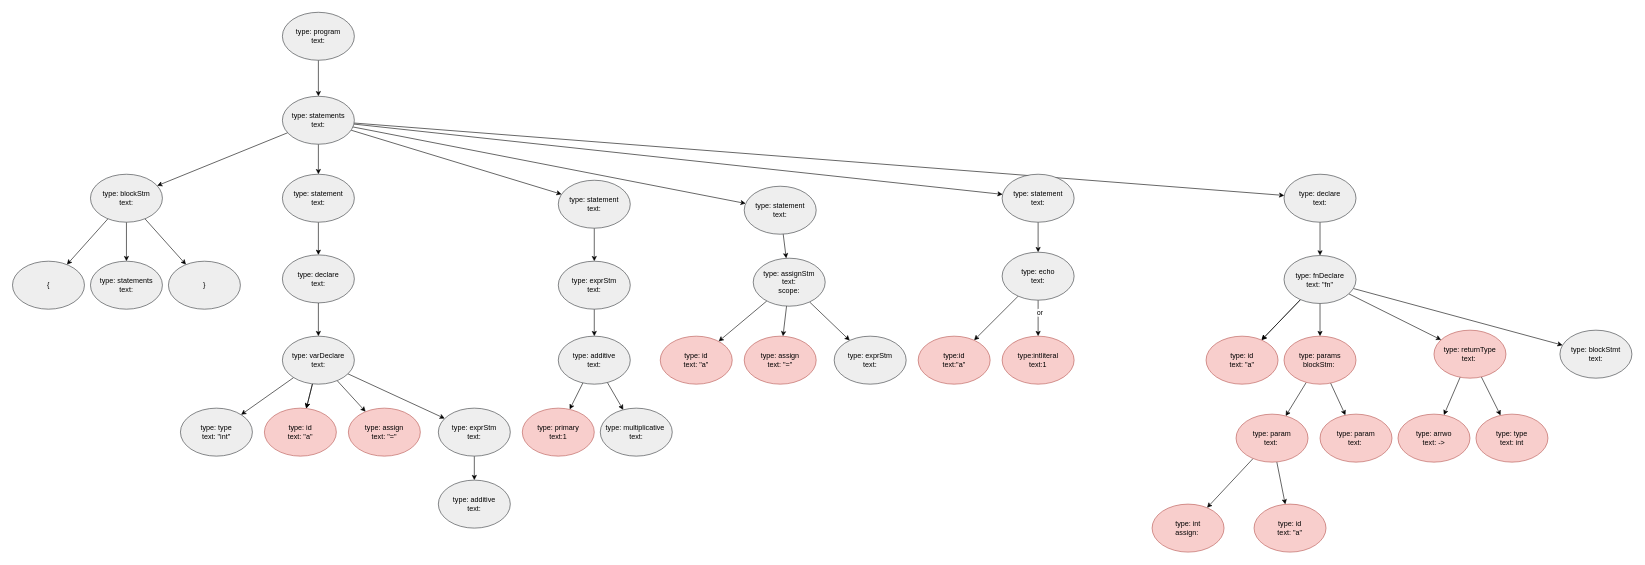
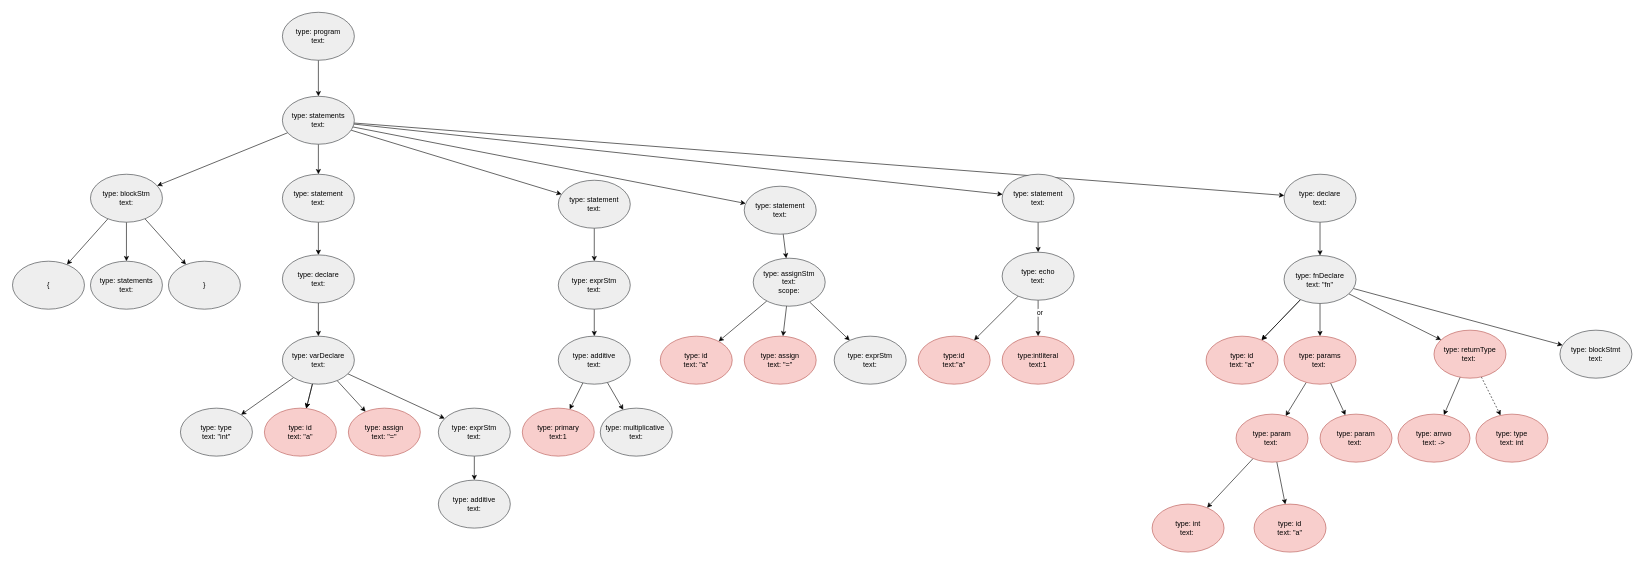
  <mxCell id="0" />
  <mxCell id="1" parent="0" />
  <mxCell id="2" value="" style="rounded=0;orthogonalLoop=1;jettySize=auto;html=1;" parent="1" source="3" target="15" edge="1"><mxGeometry relative="1" as="geometry" /></mxCell>
  <mxCell id="3" value="type: program&lt;br&gt;text:" style="ellipse;whiteSpace=wrap;html=1;fillColor=#eeeeee;strokeColor=#36393d;" parent="1" vertex="1"><mxGeometry x="470" y="20" width="120" height="80" as="geometry" /></mxCell>
  <mxCell id="4" value="" style="edgeStyle=none;rounded=0;orthogonalLoop=1;jettySize=auto;html=1;" parent="1" source="7" target="8" edge="1"><mxGeometry relative="1" as="geometry" /></mxCell>
  <mxCell id="5" style="edgeStyle=none;rounded=0;orthogonalLoop=1;jettySize=auto;html=1;" edge="1" parent="1" source="7" target="80"><mxGeometry relative="1" as="geometry" /></mxCell>
  <mxCell id="6" style="edgeStyle=none;rounded=0;orthogonalLoop=1;jettySize=auto;html=1;" edge="1" parent="1" source="7" target="81"><mxGeometry relative="1" as="geometry" /></mxCell>
  <mxCell id="7" value="type: blockStm&lt;br&gt;text:" style="ellipse;whiteSpace=wrap;html=1;fillColor=#eeeeee;strokeColor=#36393d;" parent="1" vertex="1"><mxGeometry x="150" y="290" width="120" height="80" as="geometry" /></mxCell>
  <mxCell id="8" value="type: statements&lt;br&gt;text:" style="ellipse;whiteSpace=wrap;html=1;fillColor=#eeeeee;strokeColor=#36393d;" parent="1" vertex="1"><mxGeometry x="150" y="435" width="120" height="80" as="geometry" /></mxCell>
  <mxCell id="9" style="edgeStyle=none;rounded=0;orthogonalLoop=1;jettySize=auto;html=1;" parent="1" source="15" target="7" edge="1"><mxGeometry relative="1" as="geometry" /></mxCell>
  <mxCell id="10" style="edgeStyle=none;rounded=0;orthogonalLoop=1;jettySize=auto;html=1;" parent="1" source="15" target="17" edge="1"><mxGeometry relative="1" as="geometry" /></mxCell>
  <mxCell id="11" style="edgeStyle=none;rounded=0;orthogonalLoop=1;jettySize=auto;html=1;" parent="1" source="15" target="21" edge="1"><mxGeometry relative="1" as="geometry" /></mxCell>
  <mxCell id="12" style="edgeStyle=none;rounded=0;orthogonalLoop=1;jettySize=auto;html=1;" parent="1" source="15" target="25" edge="1"><mxGeometry relative="1" as="geometry" /></mxCell>
  <mxCell id="13" style="rounded=0;orthogonalLoop=1;jettySize=auto;html=1;" parent="1" source="15" target="49" edge="1"><mxGeometry relative="1" as="geometry"><mxPoint x="1936" y="260" as="targetPoint" /></mxGeometry></mxCell>
  <mxCell id="14" style="edgeStyle=none;rounded=0;orthogonalLoop=1;jettySize=auto;html=1;" edge="1" parent="1" source="15" target="59"><mxGeometry relative="1" as="geometry"><mxPoint x="1270" y="210" as="targetPoint" /></mxGeometry></mxCell>
  <mxCell id="15" value="type: statements&lt;br&gt;text:" style="ellipse;whiteSpace=wrap;html=1;fillColor=#eeeeee;strokeColor=#36393d;" parent="1" vertex="1"><mxGeometry x="470" y="160" width="120" height="80" as="geometry" /></mxCell>
  <mxCell id="16" value="" style="edgeStyle=none;rounded=0;orthogonalLoop=1;jettySize=auto;html=1;" parent="1" source="17" target="19" edge="1"><mxGeometry relative="1" as="geometry" /></mxCell>
  <mxCell id="17" value="type: statement&lt;br&gt;text:" style="ellipse;whiteSpace=wrap;html=1;fillColor=#eeeeee;strokeColor=#36393d;" parent="1" vertex="1"><mxGeometry x="470" y="290" width="120" height="80" as="geometry" /></mxCell>
  <mxCell id="18" style="edgeStyle=none;rounded=0;orthogonalLoop=1;jettySize=auto;html=1;" parent="1" source="19" target="35" edge="1"><mxGeometry relative="1" as="geometry" /></mxCell>
  <mxCell id="19" value="type: declare&lt;br&gt;text:" style="ellipse;whiteSpace=wrap;html=1;fillColor=#eeeeee;strokeColor=#36393d;" parent="1" vertex="1"><mxGeometry x="470" y="424.5" width="120" height="80" as="geometry" /></mxCell>
  <mxCell id="20" value="" style="edgeStyle=none;rounded=0;orthogonalLoop=1;jettySize=auto;html=1;" parent="1" source="21" target="23" edge="1"><mxGeometry relative="1" as="geometry" /></mxCell>
  <mxCell id="21" value="type: statement&lt;br&gt;text:" style="ellipse;whiteSpace=wrap;html=1;fillColor=#eeeeee;strokeColor=#36393d;" parent="1" vertex="1"><mxGeometry x="930" y="300" width="120" height="80" as="geometry" /></mxCell>
  <mxCell id="22" value="" style="edgeStyle=none;rounded=0;orthogonalLoop=1;jettySize=auto;html=1;" parent="1" source="23" target="43" edge="1"><mxGeometry relative="1" as="geometry" /></mxCell>
  <mxCell id="23" value="type: exprStm&lt;br&gt;text:" style="ellipse;whiteSpace=wrap;html=1;fillColor=#eeeeee;strokeColor=#36393d;" parent="1" vertex="1"><mxGeometry x="930" y="435" width="120" height="80" as="geometry" /></mxCell>
  <mxCell id="24" value="" style="edgeStyle=none;rounded=0;orthogonalLoop=1;jettySize=auto;html=1;" parent="1" source="25" target="29" edge="1"><mxGeometry relative="1" as="geometry" /></mxCell>
  <mxCell id="25" value="type: statement&lt;br&gt;text:" style="ellipse;whiteSpace=wrap;html=1;fillColor=#eeeeee;strokeColor=#36393d;" parent="1" vertex="1"><mxGeometry x="1240" y="310" width="120" height="80" as="geometry" /></mxCell>
  <mxCell id="26" style="edgeStyle=none;rounded=0;orthogonalLoop=1;jettySize=auto;html=1;" parent="1" source="29" target="45" edge="1"><mxGeometry relative="1" as="geometry" /></mxCell>
  <mxCell id="27" style="edgeStyle=none;rounded=0;orthogonalLoop=1;jettySize=auto;html=1;" parent="1" source="29" target="46" edge="1"><mxGeometry relative="1" as="geometry" /></mxCell>
  <mxCell id="28" style="edgeStyle=none;rounded=0;orthogonalLoop=1;jettySize=auto;html=1;" parent="1" source="29" target="47" edge="1"><mxGeometry relative="1" as="geometry" /></mxCell>
  <mxCell id="29" value="type: assignStm&lt;br&gt;text:&lt;br&gt;scope:" style="ellipse;whiteSpace=wrap;html=1;fillColor=#eeeeee;strokeColor=#36393d;" parent="1" vertex="1"><mxGeometry x="1255" y="430" width="120" height="80" as="geometry" /></mxCell>
  <mxCell id="30" style="edgeStyle=none;rounded=0;orthogonalLoop=1;jettySize=auto;html=1;" parent="1" source="35" target="36" edge="1"><mxGeometry relative="1" as="geometry" /></mxCell>
  <mxCell id="31" style="edgeStyle=none;rounded=0;orthogonalLoop=1;jettySize=auto;html=1;" parent="1" source="35" target="37" edge="1"><mxGeometry relative="1" as="geometry" /></mxCell>
  <mxCell id="32" value="" style="edgeStyle=none;rounded=0;orthogonalLoop=1;jettySize=auto;html=1;" parent="1" source="35" target="37" edge="1"><mxGeometry relative="1" as="geometry" /></mxCell>
  <mxCell id="33" style="edgeStyle=none;rounded=0;orthogonalLoop=1;jettySize=auto;html=1;" parent="1" source="35" target="38" edge="1"><mxGeometry relative="1" as="geometry" /></mxCell>
  <mxCell id="34" style="edgeStyle=none;rounded=0;orthogonalLoop=1;jettySize=auto;html=1;" parent="1" source="35" target="40" edge="1"><mxGeometry relative="1" as="geometry" /></mxCell>
  <mxCell id="35" value="type: varDeclare&lt;br&gt;text:" style="ellipse;whiteSpace=wrap;html=1;fillColor=#eeeeee;strokeColor=#36393d;" parent="1" vertex="1"><mxGeometry x="470" y="560" width="120" height="80" as="geometry" /></mxCell>
  <mxCell id="36" value="type: type&lt;br&gt;text: &quot;int&quot;" style="ellipse;whiteSpace=wrap;html=1;fillColor=#eeeeee;strokeColor=#36393d;" parent="1" vertex="1"><mxGeometry x="300" y="680" width="120" height="80" as="geometry" /></mxCell>
  <mxCell id="37" value="type: id&lt;br&gt;text: &quot;a&quot;" style="ellipse;whiteSpace=wrap;html=1;fillColor=#f8cecc;strokeColor=#b85450;" parent="1" vertex="1"><mxGeometry x="440" y="680" width="120" height="80" as="geometry" /></mxCell>
  <mxCell id="38" value="type: assign&lt;br&gt;text: &quot;=&quot;" style="ellipse;whiteSpace=wrap;html=1;fillColor=#f8cecc;strokeColor=#b85450;" parent="1" vertex="1"><mxGeometry x="580" y="680" width="120" height="80" as="geometry" /></mxCell>
  <mxCell id="39" style="edgeStyle=none;rounded=0;orthogonalLoop=1;jettySize=auto;html=1;" parent="1" source="40" target="44" edge="1"><mxGeometry relative="1" as="geometry" /></mxCell>
  <mxCell id="40" value="type: exprStm&lt;br&gt;text:" style="ellipse;whiteSpace=wrap;html=1;fillColor=#eeeeee;strokeColor=#36393d;" parent="1" vertex="1"><mxGeometry x="730" y="680" width="120" height="80" as="geometry" /></mxCell>
  <mxCell id="41" style="rounded=0;orthogonalLoop=1;jettySize=auto;html=1;" parent="1" source="43" target="55" edge="1"><mxGeometry relative="1" as="geometry" /></mxCell>
  <mxCell id="42" style="edgeStyle=none;rounded=0;orthogonalLoop=1;jettySize=auto;html=1;" parent="1" source="43" target="56" edge="1"><mxGeometry relative="1" as="geometry" /></mxCell>
  <mxCell id="43" value="type: additive&lt;br&gt;text:" style="ellipse;whiteSpace=wrap;html=1;fillColor=#eeeeee;strokeColor=#36393d;" parent="1" vertex="1"><mxGeometry x="930" y="560" width="120" height="80" as="geometry" /></mxCell>
  <mxCell id="44" value="type: additive&lt;br&gt;text:" style="ellipse;whiteSpace=wrap;html=1;fillColor=#eeeeee;strokeColor=#36393d;" parent="1" vertex="1"><mxGeometry x="730" y="800" width="120" height="80" as="geometry" /></mxCell>
  <mxCell id="45" value="type: id&lt;br&gt;text: &quot;a&quot;" style="ellipse;whiteSpace=wrap;html=1;fillColor=#f8cecc;strokeColor=#b85450;" parent="1" vertex="1"><mxGeometry x="1100" y="560" width="120" height="80" as="geometry" /></mxCell>
  <mxCell id="46" value="type: assign&lt;br&gt;text: &quot;=&quot;" style="ellipse;whiteSpace=wrap;html=1;fillColor=#f8cecc;strokeColor=#b85450;" parent="1" vertex="1"><mxGeometry x="1240" y="560" width="120" height="80" as="geometry" /></mxCell>
  <mxCell id="47" value="type: exprStm&lt;br&gt;text:" style="ellipse;whiteSpace=wrap;html=1;fillColor=#eeeeee;strokeColor=#36393d;" parent="1" vertex="1"><mxGeometry x="1390" y="560" width="120" height="80" as="geometry" /></mxCell>
  <mxCell id="48" style="edgeStyle=none;rounded=0;orthogonalLoop=1;jettySize=auto;html=1;" parent="1" source="49" target="53" edge="1"><mxGeometry relative="1" as="geometry" /></mxCell>
  <mxCell id="49" value="type: statement&lt;br&gt;text:" style="ellipse;whiteSpace=wrap;html=1;fillColor=#eeeeee;strokeColor=#36393d;" parent="1" vertex="1"><mxGeometry x="1670" y="290" width="120" height="80" as="geometry" /></mxCell>
  <mxCell id="50" value="" style="edgeStyle=none;rounded=0;orthogonalLoop=1;jettySize=auto;html=1;" parent="1" source="53" target="54" edge="1"><mxGeometry relative="1" as="geometry" /></mxCell>
  <mxCell id="51" style="rounded=0;orthogonalLoop=1;jettySize=auto;html=1;" parent="1" source="53" target="57" edge="1"><mxGeometry relative="1" as="geometry" /></mxCell>
  <mxCell id="52" value="or" style="edgeLabel;html=1;align=center;verticalAlign=middle;resizable=0;points=[];" parent="51" vertex="1" connectable="0"><mxGeometry x="-0.319" y="2" relative="1" as="geometry"><mxPoint as="offset" /></mxGeometry></mxCell>
  <mxCell id="53" value="type: echo&lt;br&gt;text:" style="ellipse;whiteSpace=wrap;html=1;fillColor=#eeeeee;strokeColor=#36393d;" parent="1" vertex="1"><mxGeometry x="1670" y="420" width="120" height="80" as="geometry" /></mxCell>
  <mxCell id="54" value="type:id&lt;br&gt;text:&quot;a&quot;" style="ellipse;whiteSpace=wrap;html=1;fillColor=#f8cecc;strokeColor=#b85450;" parent="1" vertex="1"><mxGeometry x="1530" y="560" width="120" height="80" as="geometry" /></mxCell>
  <mxCell id="55" value="type: primary&lt;br&gt;text:1" style="ellipse;whiteSpace=wrap;html=1;fillColor=#f8cecc;strokeColor=#b85450;" parent="1" vertex="1"><mxGeometry x="870" y="680" width="120" height="80" as="geometry" /></mxCell>
  <mxCell id="56" value="type: multiplicative&amp;nbsp;&lt;br&gt;text:" style="ellipse;whiteSpace=wrap;html=1;fillColor=#eeeeee;strokeColor=#36393d;" parent="1" vertex="1"><mxGeometry x="1000" y="680" width="120" height="80" as="geometry" /></mxCell>
  <mxCell id="57" value="type:intliteral&lt;br&gt;text:1" style="ellipse;whiteSpace=wrap;html=1;fillColor=#f8cecc;strokeColor=#b85450;" parent="1" vertex="1"><mxGeometry x="1670" y="560" width="120" height="80" as="geometry" /></mxCell>
  <mxCell id="58" style="edgeStyle=none;rounded=0;orthogonalLoop=1;jettySize=auto;html=1;" edge="1" source="59" target="65" parent="1"><mxGeometry relative="1" as="geometry" /></mxCell>
  <mxCell id="59" value="type: declare&lt;br&gt;text:" style="ellipse;whiteSpace=wrap;html=1;fillColor=#eeeeee;strokeColor=#36393d;" vertex="1" parent="1"><mxGeometry x="2140" y="290" width="120" height="80" as="geometry" /></mxCell>
  <mxCell id="60" style="edgeStyle=none;rounded=0;orthogonalLoop=1;jettySize=auto;html=1;" edge="1" source="65" target="66" parent="1"><mxGeometry relative="1" as="geometry" /></mxCell>
  <mxCell id="61" value="" style="edgeStyle=none;rounded=0;orthogonalLoop=1;jettySize=auto;html=1;" edge="1" source="65" target="66" parent="1"><mxGeometry relative="1" as="geometry" /></mxCell>
  <mxCell id="62" style="edgeStyle=none;rounded=0;orthogonalLoop=1;jettySize=auto;html=1;" edge="1" source="65" target="69" parent="1"><mxGeometry relative="1" as="geometry" /></mxCell>
  <mxCell id="63" style="edgeStyle=none;rounded=0;orthogonalLoop=1;jettySize=auto;html=1;" edge="1" source="65" target="70" parent="1"><mxGeometry relative="1" as="geometry" /></mxCell>
  <mxCell id="64" style="edgeStyle=orthogonalEdgeStyle;rounded=0;orthogonalLoop=1;jettySize=auto;html=1;" edge="1" parent="1" source="65" target="73"><mxGeometry relative="1" as="geometry" /></mxCell>
  <mxCell id="65" value="type: fnDeclare&lt;br&gt;text: &quot;fn&quot;" style="ellipse;whiteSpace=wrap;html=1;fillColor=#eeeeee;strokeColor=#36393d;" vertex="1" parent="1"><mxGeometry x="2140" y="425.5" width="120" height="80" as="geometry" /></mxCell>
  <mxCell id="66" value="type: id&lt;br&gt;text: &quot;a&quot;" style="ellipse;whiteSpace=wrap;html=1;fillColor=#f8cecc;strokeColor=#b85450;" vertex="1" parent="1"><mxGeometry x="2010" y="560" width="120" height="80" as="geometry" /></mxCell>
  <mxCell id="67" style="edgeStyle=none;rounded=0;orthogonalLoop=1;jettySize=auto;html=1;" edge="1" parent="1" source="69" target="82"><mxGeometry relative="1" as="geometry" /></mxCell>
- <mxCell id="68" style="edgeStyle=none;rounded=0;orthogonalLoop=1;jettySize=auto;html=1;" edge="1" parent="1" source="69" target="83"><mxGeometry relative="1" as="geometry" /></mxCell>
+ <mxCell id="68" style="edgeStyle=none;rounded=0;orthogonalLoop=1;jettySize=auto;html=1;dashed=1;" edge="1" parent="1" source="69" target="83"><mxGeometry relative="1" as="geometry" /></mxCell>
  <mxCell id="69" value="type: returnType&lt;br&gt;text:&amp;nbsp;" style="ellipse;whiteSpace=wrap;html=1;fillColor=#f8cecc;strokeColor=#b85450;" vertex="1" parent="1"><mxGeometry x="2390" y="550" width="120" height="80" as="geometry" /></mxCell>
  <mxCell id="70" value="type: blockStmt&lt;br&gt;text:" style="ellipse;whiteSpace=wrap;html=1;fillColor=#eeeeee;strokeColor=#36393d;" vertex="1" parent="1"><mxGeometry x="2600" y="550" width="120" height="80" as="geometry" /></mxCell>
  <mxCell id="71" style="rounded=0;orthogonalLoop=1;jettySize=auto;html=1;" edge="1" parent="1" source="73" target="76"><mxGeometry relative="1" as="geometry" /></mxCell>
  <mxCell id="72" style="edgeStyle=none;rounded=0;orthogonalLoop=1;jettySize=auto;html=1;" edge="1" parent="1" source="73" target="77"><mxGeometry relative="1" as="geometry" /></mxCell>
- <mxCell id="73" value="type: params&lt;br&gt;blockStm:&amp;nbsp;" style="ellipse;whiteSpace=wrap;html=1;fillColor=#f8cecc;strokeColor=#b85450;" vertex="1" parent="1"><mxGeometry x="2140" y="560" width="120" height="80" as="geometry" /></mxCell>
+ <mxCell id="73" value="type: params&lt;br&gt;text:&amp;nbsp;" style="ellipse;whiteSpace=wrap;html=1;fillColor=#f8cecc;strokeColor=#b85450;" vertex="1" parent="1"><mxGeometry x="2140" y="560" width="120" height="80" as="geometry" /></mxCell>
  <mxCell id="74" style="edgeStyle=none;rounded=0;orthogonalLoop=1;jettySize=auto;html=1;" edge="1" parent="1" source="76" target="78"><mxGeometry relative="1" as="geometry" /></mxCell>
  <mxCell id="75" style="edgeStyle=none;rounded=0;orthogonalLoop=1;jettySize=auto;html=1;" edge="1" parent="1" source="76" target="79"><mxGeometry relative="1" as="geometry" /></mxCell>
  <mxCell id="76" value="type: param&lt;br&gt;text:&amp;nbsp;" style="ellipse;whiteSpace=wrap;html=1;fillColor=#f8cecc;strokeColor=#b85450;" vertex="1" parent="1"><mxGeometry x="2060" y="690" width="120" height="80" as="geometry" /></mxCell>
  <mxCell id="77" value="type: param&lt;br&gt;text:&amp;nbsp;" style="ellipse;whiteSpace=wrap;html=1;fillColor=#f8cecc;strokeColor=#b85450;" vertex="1" parent="1"><mxGeometry x="2200" y="690" width="120" height="80" as="geometry" /></mxCell>
- <mxCell id="78" value="type: int&lt;br&gt;assign:&amp;nbsp;" style="ellipse;whiteSpace=wrap;html=1;fillColor=#f8cecc;strokeColor=#b85450;" vertex="1" parent="1"><mxGeometry x="1920" y="840" width="120" height="80" as="geometry" /></mxCell>
+ <mxCell id="78" value="type: int&lt;br&gt;text:&amp;nbsp;" style="ellipse;whiteSpace=wrap;html=1;fillColor=#f8cecc;strokeColor=#b85450;" vertex="1" parent="1"><mxGeometry x="1920" y="840" width="120" height="80" as="geometry" /></mxCell>
  <mxCell id="79" value="type: id&lt;br&gt;text: &quot;a&quot;" style="ellipse;whiteSpace=wrap;html=1;fillColor=#f8cecc;strokeColor=#b85450;" vertex="1" parent="1"><mxGeometry x="2090" y="840" width="120" height="80" as="geometry" /></mxCell>
  <mxCell id="80" value="{" style="ellipse;whiteSpace=wrap;html=1;fillColor=#eeeeee;strokeColor=#36393d;" vertex="1" parent="1"><mxGeometry y="435" width="120" height="80" as="geometry" x="20" /></mxCell>
  <mxCell id="81" value="}" style="ellipse;whiteSpace=wrap;html=1;fillColor=#eeeeee;strokeColor=#36393d;" vertex="1" parent="1"><mxGeometry x="280" y="435" width="120" height="80" as="geometry" /></mxCell>
  <mxCell id="82" value="type: arrwo&lt;br&gt;text: -&amp;gt;" style="ellipse;whiteSpace=wrap;html=1;fillColor=#f8cecc;strokeColor=#b85450;" vertex="1" parent="1"><mxGeometry x="2330" y="690" width="120" height="80" as="geometry" /></mxCell>
  <mxCell id="83" value="type: type&lt;br&gt;text: int" style="ellipse;whiteSpace=wrap;html=1;fillColor=#f8cecc;strokeColor=#b85450;" vertex="1" parent="1"><mxGeometry x="2460" y="690" width="120" height="80" as="geometry" /></mxCell>
